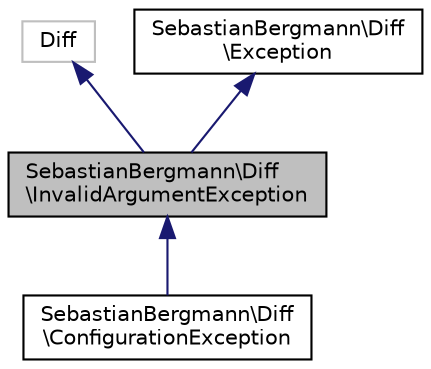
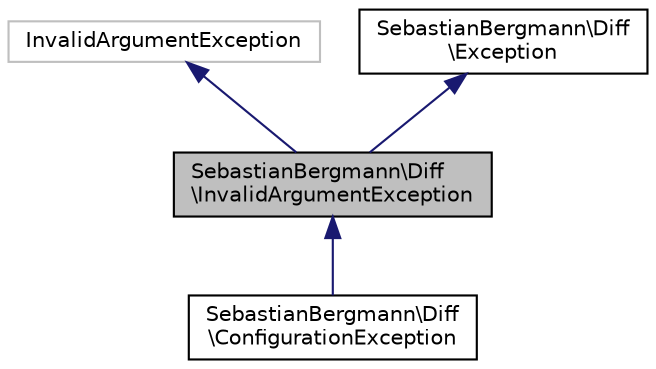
  digraph {
    node [color=black fillcolor=white fontname=Helvetica fontsize=10 shape=record style=filled]
    edge [color=midnightblue dir=back fontname=Helvetica fontsize=10 labelfontname=Helvetica labelfontsize=10 style=solid]
    n1 [fillcolor=grey75 fontcolor=black height=0.2 label="SebastianBergmann\\Diff\l\\InvalidArgumentException" width=0.4]
    n2 [height=0.2 label="SebastianBergmann\\Diff\l\\ConfigurationException" width=0.4]
-   n3 [color=grey75 height=0.2 label=Diff width=0.4]
+   n3 [color=grey75 height=0.2 label=InvalidArgumentException width=0.4]
    n4 [height=0.2 label="SebastianBergmann\\Diff\l\\Exception" width=0.4]
    n1 -> n2
    n3 -> n1
    n4 -> n1
  }
